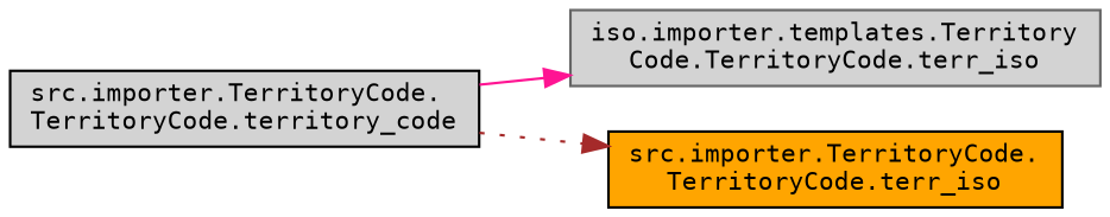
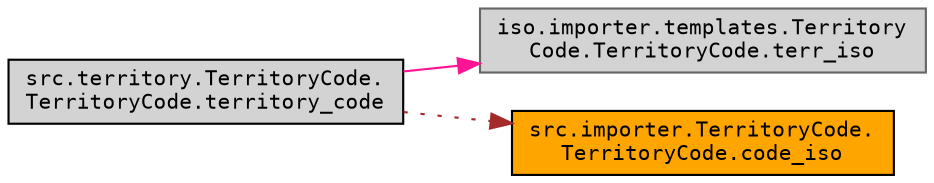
  digraph {
    fontname="DejaVu Sans Mono"
    rankdir=LR
    node [color=black fillcolor=lightgrey fontname="DejaVu Sans Mono" fontsize=10 shape=box style=filled]
    edge [fontname="DejaVu Sans Mono" fontsize=10 labelfontname=Helvetica labelfontsize=10]
-   n1 [fontcolor=black height=0.2 label="src.importer.TerritoryCode.\lTerritoryCode.territory_code" width=0.4]
+   n1 [fontcolor=black height=0.2 label="src.territory.TerritoryCode.\lTerritoryCode.territory_code" width=0.4]
    n2 [color=gray40 height=0.2 label="iso.importer.templates.Territory\lCode.TerritoryCode.terr_iso" width=0.4]
-   n3 [fillcolor=orange height=0.2 label="src.importer.TerritoryCode.\lTerritoryCode.terr_iso" width=0.4]
+   n3 [fillcolor=orange height=0.2 label="src.importer.TerritoryCode.\lTerritoryCode.code_iso" width=0.4]
    n1 -> n2 [color=deeppink style=solid]
    n1 -> n3 [color=brown style=dotted]
  }
